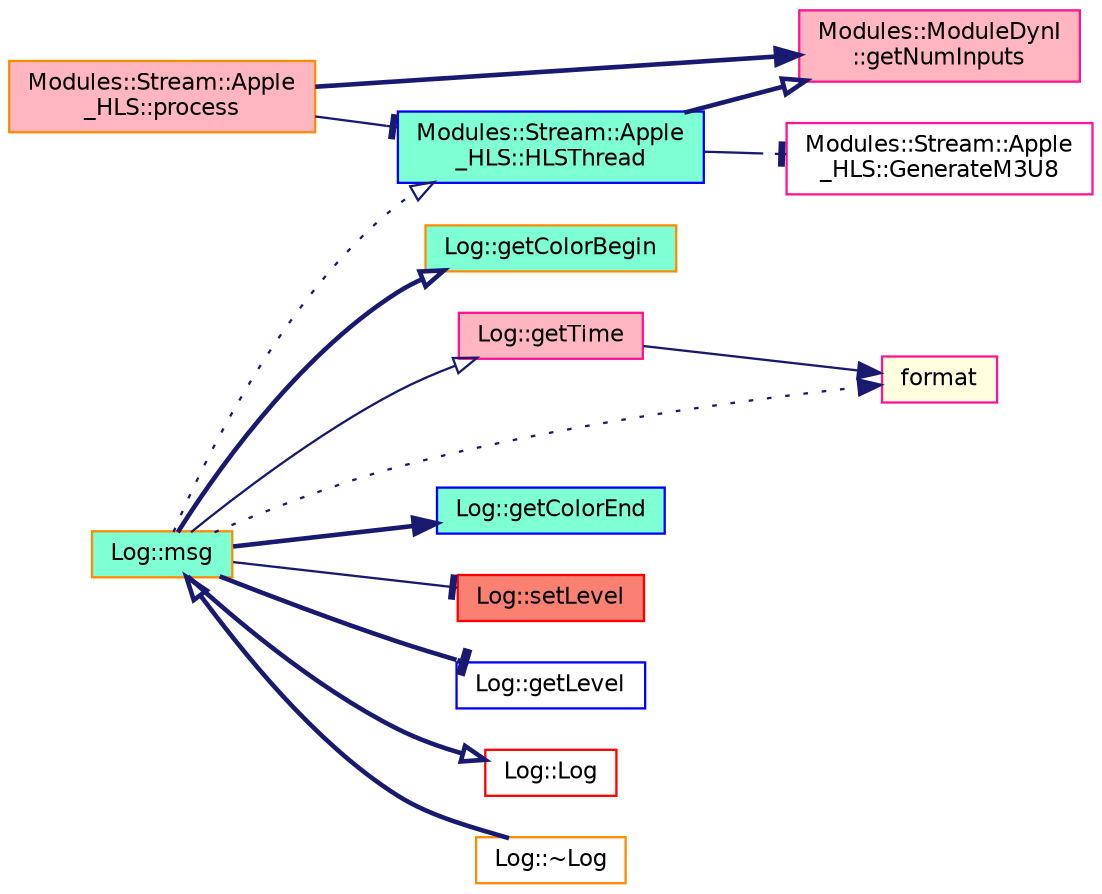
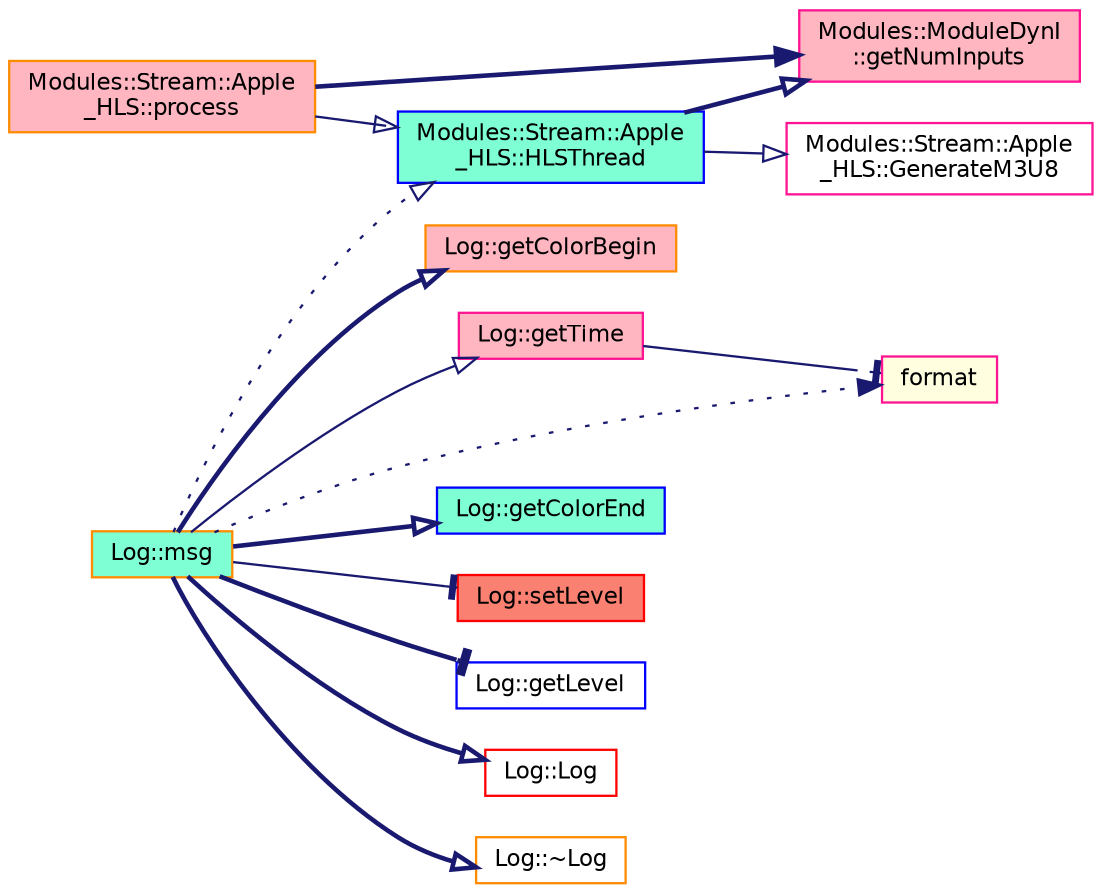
  digraph {
    rankdir=LR
    node [color=darkorange fillcolor=lightpink fontname=Helvetica fontsize=10 shape=record style=filled]
    edge [arrowhead=onormal color=midnightblue fontname=Helvetica fontsize=10 labelfontname=Helvetica labelfontsize=10 style=bold]
    n1 [fontcolor=black height=0.2 label="Modules::Stream::Apple\l_HLS::process" width=0.4]
    n2 [color=deeppink height=0.2 label="Modules::ModuleDynI\l::getNumInputs" width=0.4]
    n3 [color=blue fillcolor=aquamarine height=0.2 label="Modules::Stream::Apple\l_HLS::HLSThread" width=0.4]
    n4 [color=deeppink fillcolor=white height=0.2 label="Modules::Stream::Apple\l_HLS::GenerateM3U8" width=0.4]
    n5 [fillcolor=aquamarine height=0.2 label="Log::msg" width=0.4]
-   n6 [fillcolor=aquamarine height=0.2 label="Log::getColorBegin" width=0.4]
+   n6 [height=0.2 label="Log::getColorBegin" width=0.4]
    n7 [color=deeppink height=0.2 label="Log::getTime" width=0.4]
    n8 [color=deeppink fillcolor=lightyellow height=0.2 label=format width=0.4]
    n9 [color=blue fillcolor=aquamarine height=0.2 label="Log::getColorEnd" width=0.4]
    n10 [color=red fillcolor=salmon height=0.2 label="Log::setLevel" width=0.4]
    n11 [color=blue fillcolor=white height=0.2 label="Log::getLevel" width=0.4]
    n12 [color=red fillcolor=white height=0.2 label="Log::Log" width=0.4]
    n13 [fillcolor=white height=0.2 label="Log::~Log" width=0.4]
    n1 -> n2 [arrowhead=normal]
-   n1 -> n3 [arrowhead=tee style=solid]
+   n1 -> n3 [style=solid]
    n3 -> n2
-   n3 -> n4 [arrowhead=tee style=solid]
+   n3 -> n4 [style=solid]
    n5 -> n3 [style=dotted]
    n5 -> n6
    n5 -> n7 [style=solid]
    n5 -> n8 [arrowhead=normal style=dotted]
-   n5 -> n9 [arrowhead=normal]
+   n5 -> n9
    n5 -> n10 [arrowhead=tee style=solid]
    n5 -> n11 [arrowhead=tee]
    n5 -> n12
-   n13 -> n5
-   n7 -> n8 [arrowhead=normal style=solid]
+   n5 -> n13
+   n7 -> n8 [arrowhead=tee style=solid]
  }
